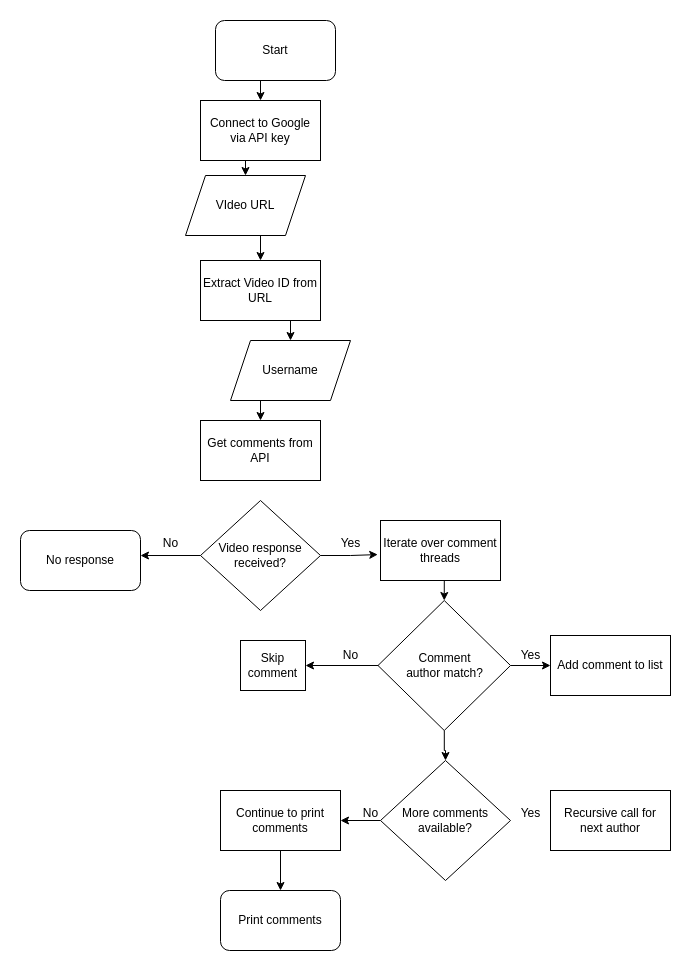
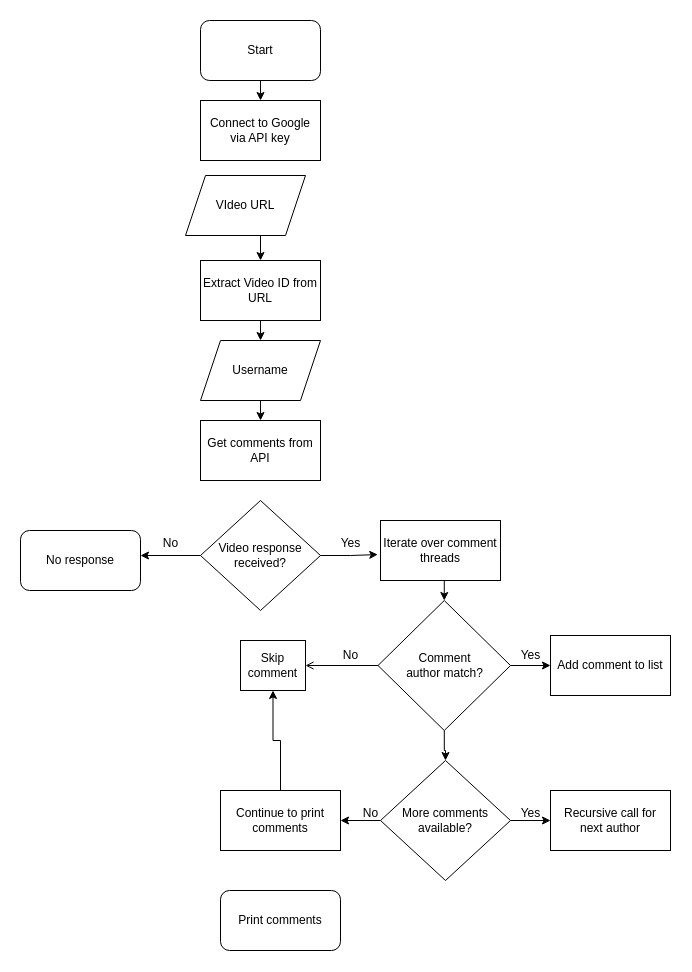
  <mxCell id="0" />
  <mxCell id="1" parent="0" />
  <mxCell id="2" style="edgeStyle=orthogonalEdgeStyle;rounded=0;orthogonalLoop=1;jettySize=auto;html=1;exitX=0.5;exitY=1;exitDx=0;exitDy=0;entryX=0.5;entryY=0;entryDx=0;entryDy=0;" edge="1" parent="1" source="3" target="5"><mxGeometry relative="1" as="geometry" /></mxCell>
- <mxCell id="3" value="Start" style="rounded=1;whiteSpace=wrap;html=1;" vertex="1" parent="1"><mxGeometry x="215" y="20" width="120" height="60" as="geometry" /></mxCell>
- <mxCell id="4" style="edgeStyle=orthogonalEdgeStyle;rounded=0;orthogonalLoop=1;jettySize=auto;html=1;exitX=0.5;exitY=1;exitDx=0;exitDy=0;entryX=0.5;entryY=0;entryDx=0;entryDy=0;" edge="1" parent="1" source="5" target="7"><mxGeometry relative="1" as="geometry" /></mxCell>
+ <mxCell id="3" value="Start" style="rounded=1;whiteSpace=wrap;html=1;" vertex="1" parent="1"><mxGeometry x="200" y="20" width="120" height="60" as="geometry" /></mxCell>
  <mxCell id="5" value="Connect to Google via API key" style="rounded=0;whiteSpace=wrap;html=1;" vertex="1" parent="1"><mxGeometry x="200" y="100" width="120" height="60" as="geometry" /></mxCell>
  <mxCell id="6" style="edgeStyle=orthogonalEdgeStyle;rounded=0;orthogonalLoop=1;jettySize=auto;html=1;exitX=0.5;exitY=1;exitDx=0;exitDy=0;entryX=0.5;entryY=0;entryDx=0;entryDy=0;" edge="1" parent="1" source="7" target="9"><mxGeometry relative="1" as="geometry" /></mxCell>
  <mxCell id="7" value="VIdeo URL" style="shape=parallelogram;perimeter=parallelogramPerimeter;whiteSpace=wrap;html=1;fixedSize=1;" vertex="1" parent="1"><mxGeometry x="185" y="175" width="120" height="60" as="geometry" /></mxCell>
  <mxCell id="8" style="edgeStyle=orthogonalEdgeStyle;rounded=0;orthogonalLoop=1;jettySize=auto;html=1;exitX=0.5;exitY=1;exitDx=0;exitDy=0;entryX=0.5;entryY=0;entryDx=0;entryDy=0;" edge="1" parent="1" source="9" target="11"><mxGeometry relative="1" as="geometry" /></mxCell>
  <mxCell id="9" value="Extract Video ID from URL" style="rounded=0;whiteSpace=wrap;html=1;" vertex="1" parent="1"><mxGeometry x="200" y="260" width="120" height="60" as="geometry" /></mxCell>
  <mxCell id="10" style="edgeStyle=orthogonalEdgeStyle;rounded=0;orthogonalLoop=1;jettySize=auto;html=1;exitX=0.5;exitY=1;exitDx=0;exitDy=0;entryX=0.5;entryY=0;entryDx=0;entryDy=0;" edge="1" parent="1" source="11" target="12"><mxGeometry relative="1" as="geometry" /></mxCell>
- <mxCell id="11" value="Username" style="shape=parallelogram;perimeter=parallelogramPerimeter;whiteSpace=wrap;html=1;fixedSize=1;" vertex="1" parent="1"><mxGeometry x="230" y="340" width="120" height="60" as="geometry" /></mxCell>
+ <mxCell id="11" value="Username" style="shape=parallelogram;perimeter=parallelogramPerimeter;whiteSpace=wrap;html=1;fixedSize=1;" vertex="1" parent="1"><mxGeometry x="200" y="340" width="120" height="60" as="geometry" /></mxCell>
  <mxCell id="12" value="Get comments from API" style="rounded=0;whiteSpace=wrap;html=1;" vertex="1" parent="1"><mxGeometry x="200" y="420" width="120" height="60" as="geometry" /></mxCell>
  <mxCell id="13" value="Video response received?" style="rhombus;whiteSpace=wrap;html=1;" vertex="1" parent="1"><mxGeometry x="200" y="500" width="120" height="110" as="geometry" /></mxCell>
  <mxCell id="14" style="edgeStyle=orthogonalEdgeStyle;rounded=0;orthogonalLoop=1;jettySize=auto;html=1;exitX=0.5;exitY=1;exitDx=0;exitDy=0;entryX=0.5;entryY=0;entryDx=0;entryDy=0;" edge="1" parent="1" source="15" target="19"><mxGeometry relative="1" as="geometry" /></mxCell>
  <mxCell id="15" value="Iterate over comment threads" style="rounded=0;whiteSpace=wrap;html=1;" vertex="1" parent="1"><mxGeometry x="380" y="520" width="120" height="60" as="geometry" /></mxCell>
- <mxCell id="16" value="" style="edgeStyle=orthogonalEdgeStyle;rounded=0;orthogonalLoop=1;jettySize=auto;html=1;" edge="1" parent="1" source="19" target="20"><mxGeometry relative="1" as="geometry" /></mxCell>
+ <mxCell id="16" value="" style="edgeStyle=orthogonalEdgeStyle;rounded=0;orthogonalLoop=1;jettySize=auto;html=1;endArrow=open;" edge="1" parent="1" source="19" target="20"><mxGeometry relative="1" as="geometry" /></mxCell>
  <mxCell id="17" value="" style="edgeStyle=orthogonalEdgeStyle;rounded=0;orthogonalLoop=1;jettySize=auto;html=1;" edge="1" parent="1" source="19" target="21"><mxGeometry relative="1" as="geometry" /></mxCell>
  <mxCell id="18" value="" style="edgeStyle=orthogonalEdgeStyle;rounded=0;orthogonalLoop=1;jettySize=auto;html=1;" edge="1" parent="1" source="19" target="24"><mxGeometry relative="1" as="geometry" /></mxCell>
  <mxCell id="19" value="Comment &lt;br&gt;author match?" style="rhombus;whiteSpace=wrap;html=1;" vertex="1" parent="1"><mxGeometry x="377.5" y="600" width="132.5" height="130" as="geometry" /></mxCell>
  <mxCell id="20" value="Skip comment" style="rounded=0;whiteSpace=wrap;html=1;" vertex="1" parent="1"><mxGeometry x="240" y="640" width="65" height="50" as="geometry" /></mxCell>
  <mxCell id="21" value="Add comment to list" style="rounded=0;whiteSpace=wrap;html=1;" vertex="1" parent="1"><mxGeometry x="550" y="635" width="120" height="60" as="geometry" /></mxCell>
+ <mxCell id="22" value="" style="edgeStyle=orthogonalEdgeStyle;rounded=0;orthogonalLoop=1;jettySize=auto;html=1;" edge="1" parent="1" source="24" target="25"><mxGeometry relative="1" as="geometry" /></mxCell>
  <mxCell id="23" value="" style="edgeStyle=orthogonalEdgeStyle;rounded=0;orthogonalLoop=1;jettySize=auto;html=1;" edge="1" parent="1" source="24" target="27"><mxGeometry relative="1" as="geometry" /></mxCell>
  <mxCell id="24" value="More comments&lt;br&gt;available?" style="rhombus;whiteSpace=wrap;html=1;" vertex="1" parent="1"><mxGeometry x="380" y="760" width="130" height="120" as="geometry" /></mxCell>
  <mxCell id="25" value="Recursive call for next author" style="rounded=0;whiteSpace=wrap;html=1;" vertex="1" parent="1"><mxGeometry x="550" y="790" width="120" height="60" as="geometry" /></mxCell>
- <mxCell id="26" value="" style="edgeStyle=orthogonalEdgeStyle;rounded=0;orthogonalLoop=1;jettySize=auto;html=1;" edge="1" parent="1" source="27" target="29"><mxGeometry relative="1" as="geometry" /></mxCell>
+ <mxCell id="26" value="" style="edgeStyle=orthogonalEdgeStyle;rounded=0;orthogonalLoop=1;jettySize=auto;html=1;" edge="1" parent="1" source="27" target="20"><mxGeometry relative="1" as="geometry" /></mxCell>
  <mxCell id="27" value="Continue to print comments" style="rounded=0;whiteSpace=wrap;html=1;" vertex="1" parent="1"><mxGeometry x="220" y="790" width="120" height="60" as="geometry" /></mxCell>
  <mxCell id="28" value="No response" style="rounded=1;whiteSpace=wrap;html=1;" vertex="1" parent="1"><mxGeometry x="20" y="530" width="120" height="60" as="geometry" /></mxCell>
  <mxCell id="29" value="Print comments" style="rounded=1;whiteSpace=wrap;html=1;" vertex="1" parent="1"><mxGeometry x="220" y="890" width="120" height="60" as="geometry" /></mxCell>
  <mxCell id="30" style="edgeStyle=orthogonalEdgeStyle;rounded=0;orthogonalLoop=1;jettySize=auto;html=1;exitX=0;exitY=0.5;exitDx=0;exitDy=0;entryX=1;entryY=0.417;entryDx=0;entryDy=0;entryPerimeter=0;" edge="1" parent="1" source="13" target="28"><mxGeometry relative="1" as="geometry" /></mxCell>
  <mxCell id="31" style="edgeStyle=orthogonalEdgeStyle;rounded=0;orthogonalLoop=1;jettySize=auto;html=1;exitX=1;exitY=0.5;exitDx=0;exitDy=0;entryX=-0.023;entryY=0.568;entryDx=0;entryDy=0;entryPerimeter=0;" edge="1" parent="1" source="13" target="15"><mxGeometry relative="1" as="geometry" /></mxCell>
  <mxCell id="32" value="Yes" style="text;html=1;align=center;verticalAlign=middle;resizable=0;points=[];autosize=1;strokeColor=none;fillColor=none;" vertex="1" parent="1"><mxGeometry x="510" y="798" width="40" height="30" as="geometry" /></mxCell>
  <mxCell id="33" value="No" style="text;html=1;align=center;verticalAlign=middle;resizable=0;points=[];autosize=1;strokeColor=none;fillColor=none;" vertex="1" parent="1"><mxGeometry x="350" y="798" width="40" height="30" as="geometry" /></mxCell>
  <mxCell id="34" value="Yes" style="text;html=1;align=center;verticalAlign=middle;resizable=0;points=[];autosize=1;strokeColor=none;fillColor=none;" vertex="1" parent="1"><mxGeometry x="510" y="640" width="40" height="30" as="geometry" /></mxCell>
  <mxCell id="35" value="No" style="text;html=1;align=center;verticalAlign=middle;resizable=0;points=[];autosize=1;strokeColor=none;fillColor=none;" vertex="1" parent="1"><mxGeometry x="330" y="640" width="40" height="30" as="geometry" /></mxCell>
  <mxCell id="36" value="Yes" style="text;html=1;align=center;verticalAlign=middle;resizable=0;points=[];autosize=1;strokeColor=none;fillColor=none;" vertex="1" parent="1"><mxGeometry x="330" y="528" width="40" height="30" as="geometry" /></mxCell>
  <mxCell id="37" value="No" style="text;html=1;align=center;verticalAlign=middle;resizable=0;points=[];autosize=1;strokeColor=none;fillColor=none;" vertex="1" parent="1"><mxGeometry x="150" y="528" width="40" height="30" as="geometry" /></mxCell>
